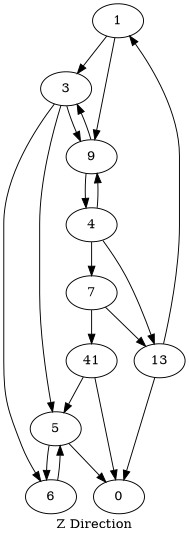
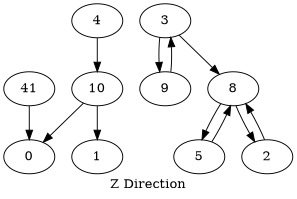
  digraph {
    label="Z Direction"
    1
    3
    9
-   8 [label=6]
+   8
    5
    4
+   2
    0
-   7
-   10 [label=13]
+   10
    n11 [label=41]
-   1 -> 3
-   1 -> 9
    3 -> 9
    3 -> 8
-   3 -> 5
    9 -> 3
-   9 -> 4
    8 -> 5
+   8 -> 2
    5 -> 8
-   5 -> 0
-   4 -> 9
-   4 -> 7
    4 -> 10
-   7 -> 10
-   7 -> n11
+   2 -> 8
    10 -> 1
    10 -> 0
-   n11 -> 5
    n11 -> 0
  }
